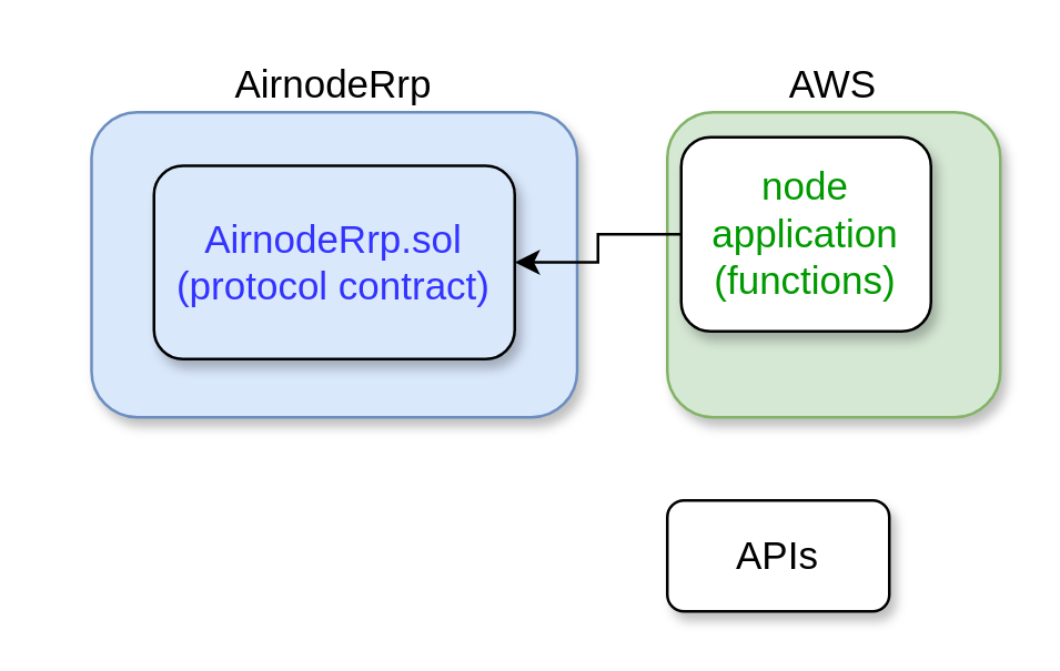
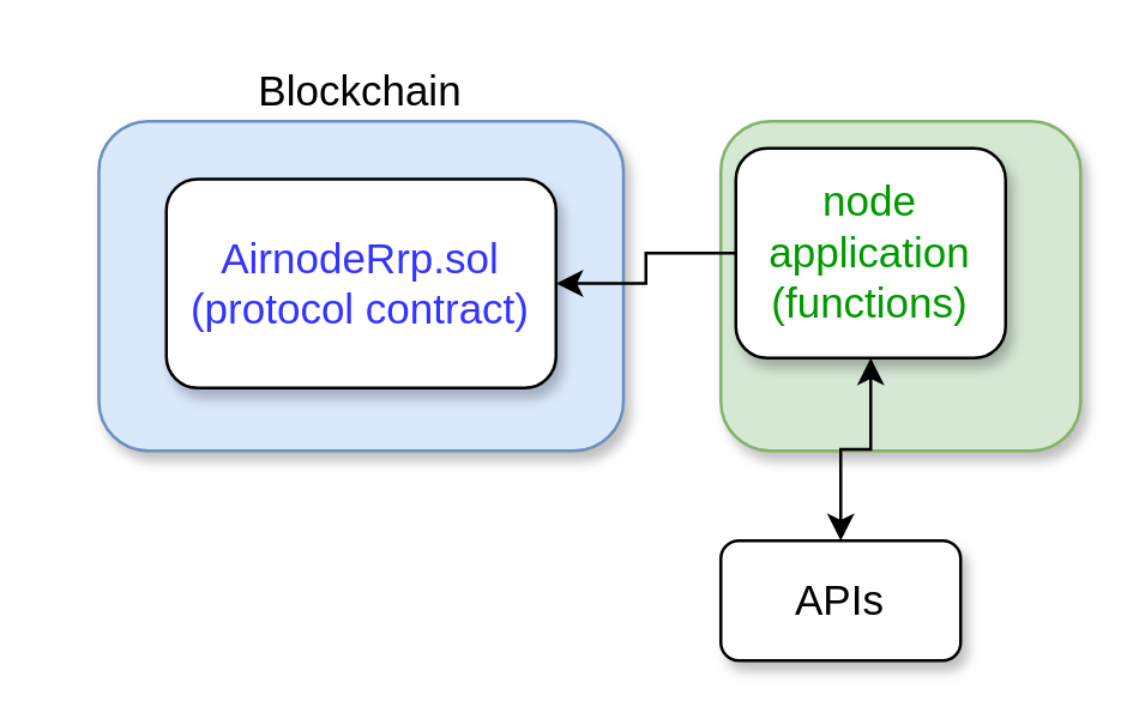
  <mxCell id="0" />
  <mxCell id="1" parent="0" />
  <mxCell id="2" value="" style="rounded=1;whiteSpace=wrap;html=1;fillColor=#d5e8d4;strokeColor=#82b366;shadow=1;" vertex="1" parent="1"><mxGeometry x="240" y="40" width="120" height="110" as="geometry" /></mxCell>
  <mxCell id="3" value="&lt;font style=&quot;font-size: 14px&quot;&gt;APIs&lt;/font&gt;" style="rounded=1;whiteSpace=wrap;html=1;shadow=1;" vertex="1" parent="1"><mxGeometry x="240" y="180" width="80" height="40" as="geometry" /></mxCell>
+ <mxCell id="4" style="edgeStyle=orthogonalEdgeStyle;rounded=0;orthogonalLoop=1;jettySize=auto;html=1;entryX=0.5;entryY=0;entryDx=0;entryDy=0;startArrow=classic;startFill=1;" edge="1" parent="1" source="5" target="3"><mxGeometry relative="1" as="geometry" /></mxCell>
  <mxCell id="5" value="&lt;font style=&quot;font-size: 14px&quot; color=&quot;#009900&quot;&gt;node&lt;br&gt;application&lt;br&gt;(functions)&lt;/font&gt;" style="rounded=1;whiteSpace=wrap;html=1;shadow=1;" vertex="1" parent="1"><mxGeometry x="245" y="49" width="90" height="70" as="geometry" /></mxCell>
  <mxCell id="6" value="" style="rounded=1;whiteSpace=wrap;html=1;fillColor=#dae8fc;strokeColor=#6c8ebf;shadow=1;" vertex="1" parent="1"><mxGeometry x="32.5" y="40" width="175" height="110" as="geometry" /></mxCell>
- <mxCell id="7" value="AirnodeRrp" style="text;html=1;strokeColor=none;fillColor=none;align=center;verticalAlign=middle;whiteSpace=wrap;rounded=0;fontSize=14;" vertex="1" parent="1"><mxGeometry x="20" y="20" width="200" height="20" as="geometry" /></mxCell>
+ <mxCell id="7" value="Blockchain" style="text;html=1;strokeColor=none;fillColor=none;align=center;verticalAlign=middle;whiteSpace=wrap;rounded=0;fontSize=14;" vertex="1" parent="1"><mxGeometry x="20" y="20" width="200" height="20" as="geometry" /></mxCell>
  <mxCell id="8" style="edgeStyle=orthogonalEdgeStyle;rounded=0;orthogonalLoop=1;jettySize=auto;html=1;exitX=1;exitY=0.5;exitDx=0;exitDy=0;entryX=0;entryY=0.5;entryDx=0;entryDy=0;startArrow=classic;startFill=1;strokeColor=#000000;endArrow=none;endFill=0;" edge="1" parent="1" source="10" target="5"><mxGeometry relative="1" as="geometry"><mxPoint x="190.68" y="94" as="sourcePoint" /></mxGeometry></mxCell>
- <mxCell id="9" value="&lt;span style=&quot;font-size: 14px;&quot;&gt;AWS&lt;/span&gt;" style="text;html=1;strokeColor=none;fillColor=none;align=center;verticalAlign=middle;whiteSpace=wrap;rounded=0;fontStyle=0;fontSize=14;" vertex="1" parent="1"><mxGeometry x="280" y="20" width="40" height="20" as="geometry" /></mxCell>
- <mxCell id="10" value="&lt;font style=&quot;font-size: 14px&quot; color=&quot;#3333ff&quot;&gt;AirnodeRrp.sol&lt;br&gt;(protocol contract)&lt;/font&gt;" style="rounded=1;whiteSpace=wrap;html=1;shadow=1;fillColor=#dae8fc;" vertex="1" parent="1"><mxGeometry x="55" y="59.25" width="130" height="69.75" as="geometry" /></mxCell>
+ <mxCell id="10" value="&lt;font style=&quot;font-size: 14px&quot; color=&quot;#3333ff&quot;&gt;AirnodeRrp.sol&lt;br&gt;(protocol contract)&lt;/font&gt;" style="rounded=1;whiteSpace=wrap;html=1;shadow=1;" vertex="1" parent="1"><mxGeometry x="55" y="59.25" width="130" height="69.75" as="geometry" /></mxCell>
